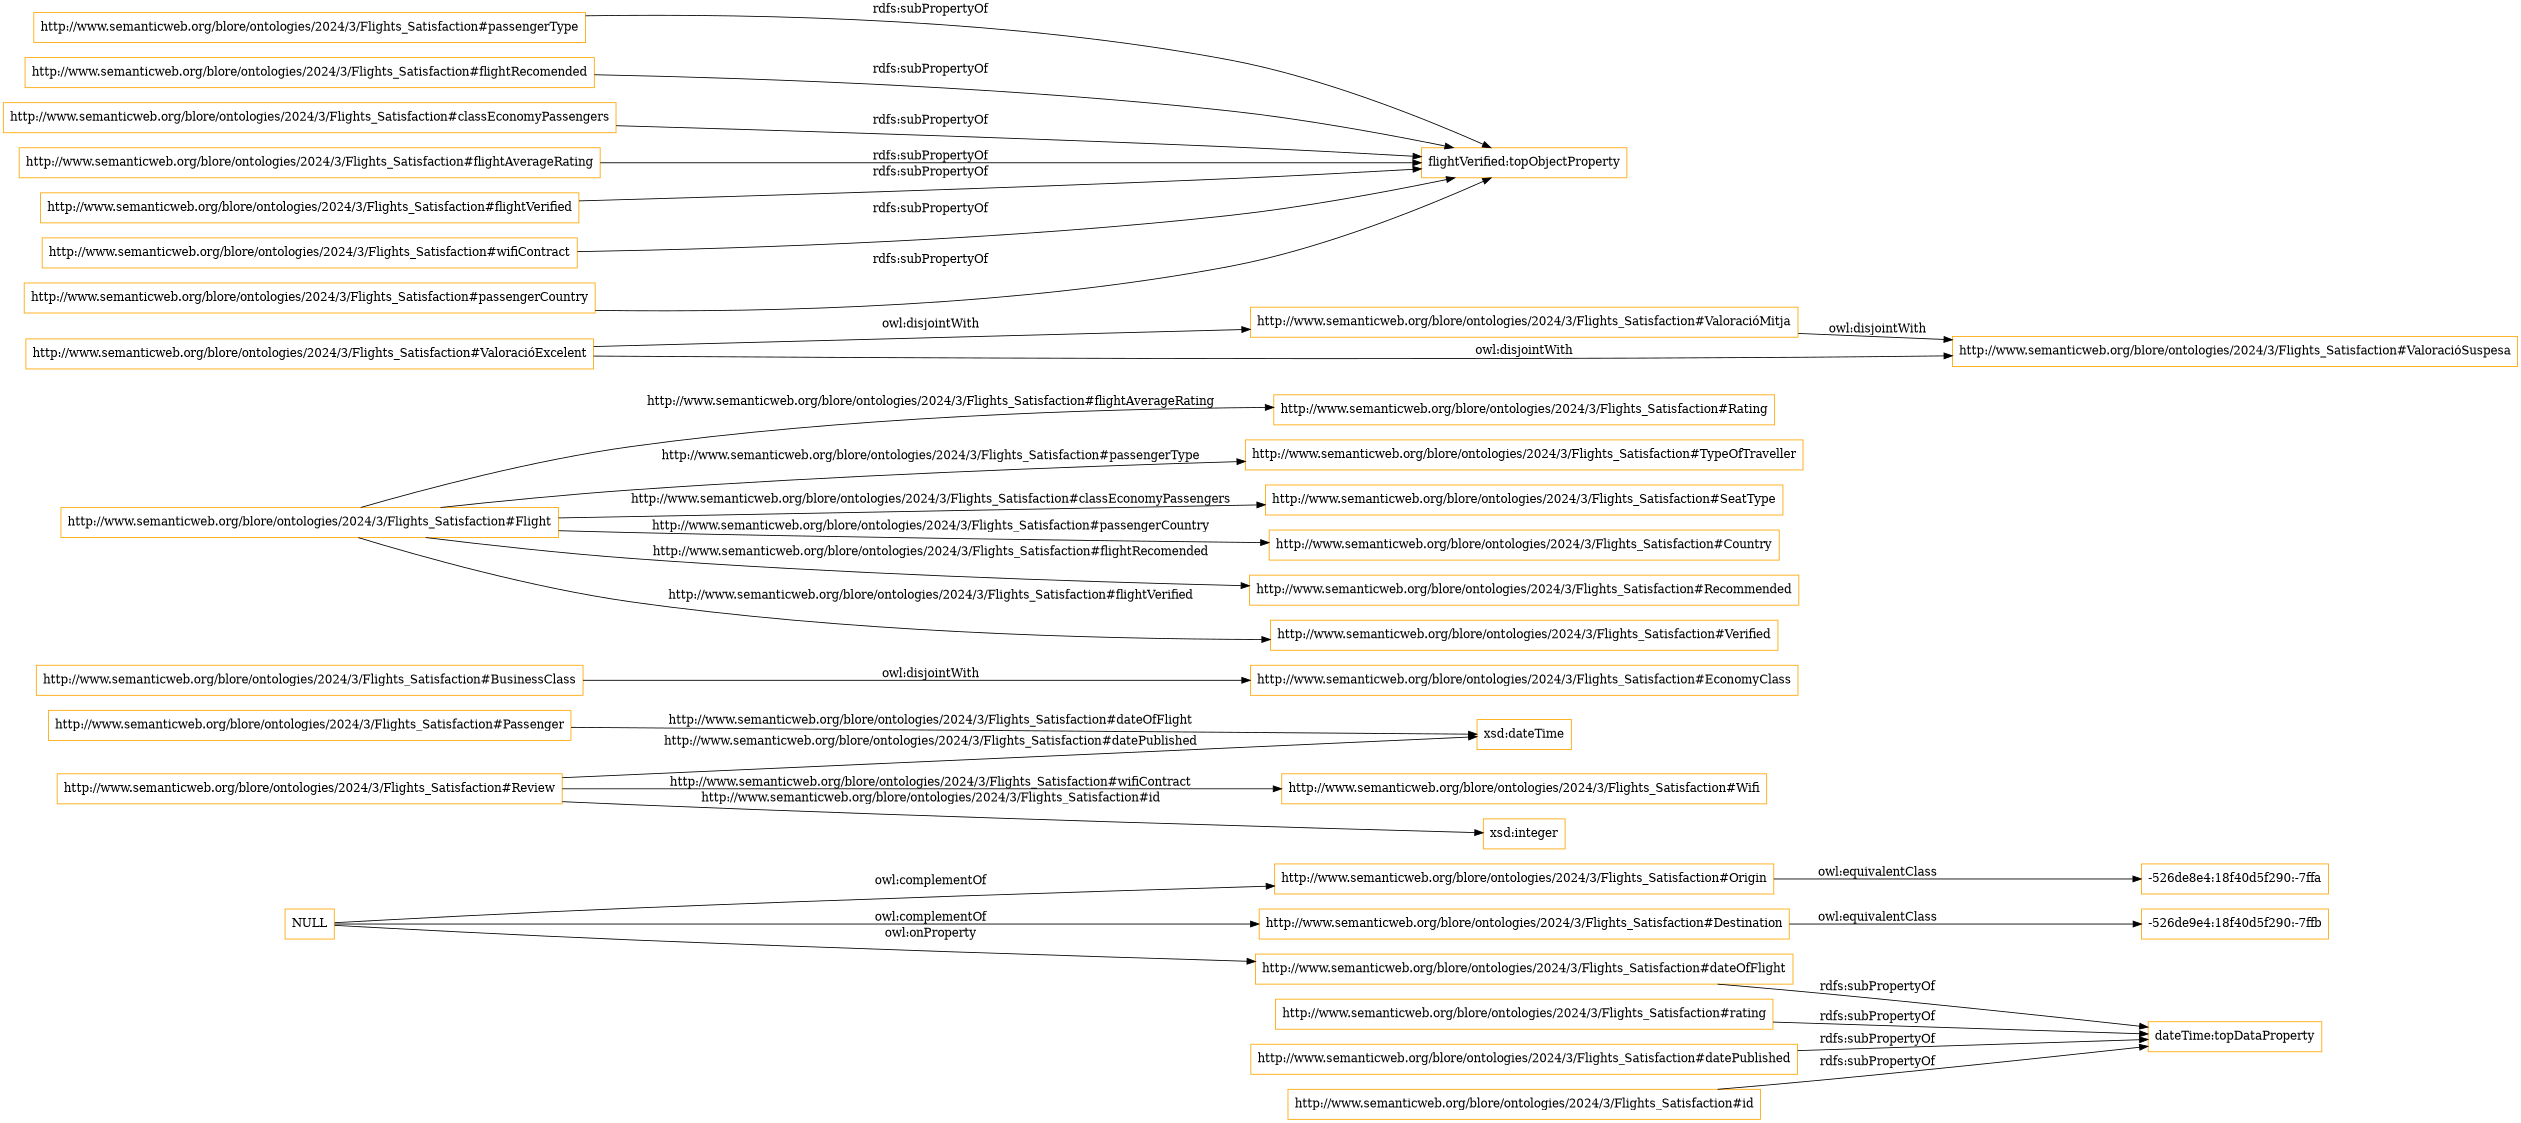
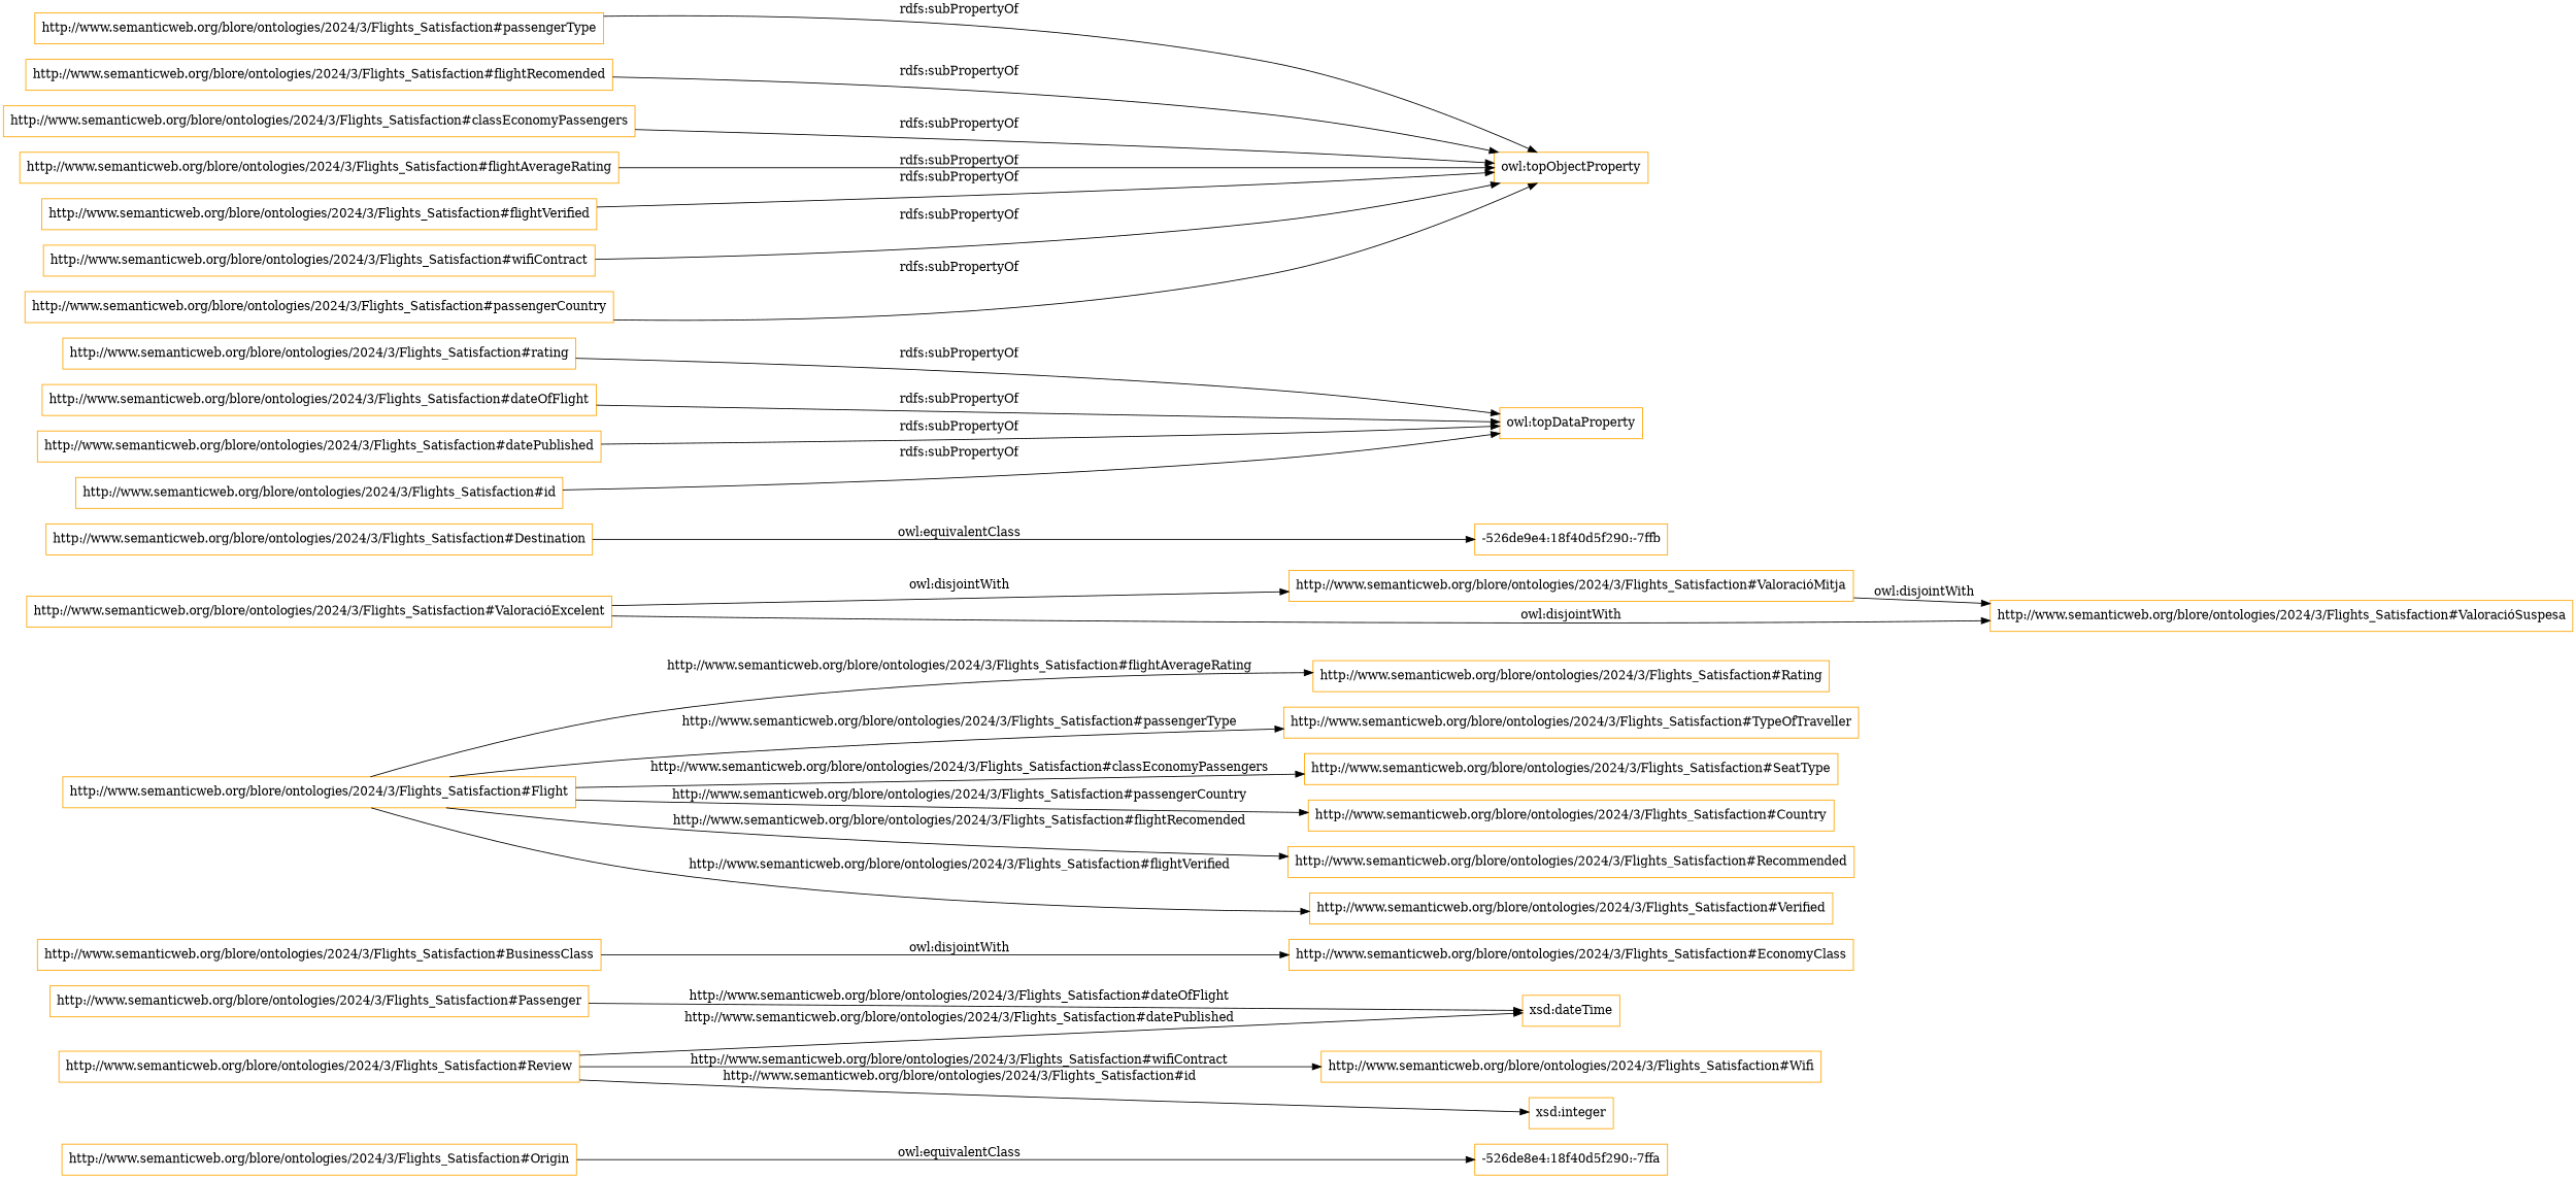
  digraph {
    rankdir=LR
    node [color=orange shape=rectangle]
    "http://www.semanticweb.org/blore/ontologies/2024/3/Flights_Satisfaction#Origin"
    "-526de8e4:18f40d5f290:-7ffa"
    "http://www.semanticweb.org/blore/ontologies/2024/3/Flights_Satisfaction#Passenger"
    "xsd:dateTime"
    "http://www.semanticweb.org/blore/ontologies/2024/3/Flights_Satisfaction#BusinessClass"
    "http://www.semanticweb.org/blore/ontologies/2024/3/Flights_Satisfaction#EconomyClass"
    "http://www.semanticweb.org/blore/ontologies/2024/3/Flights_Satisfaction#Flight"
    "http://www.semanticweb.org/blore/ontologies/2024/3/Flights_Satisfaction#Rating"
    "http://www.semanticweb.org/blore/ontologies/2024/3/Flights_Satisfaction#TypeOfTraveller"
    "http://www.semanticweb.org/blore/ontologies/2024/3/Flights_Satisfaction#SeatType"
    "http://www.semanticweb.org/blore/ontologies/2024/3/Flights_Satisfaction#Country"
    "http://www.semanticweb.org/blore/ontologies/2024/3/Flights_Satisfaction#Recommended"
    "http://www.semanticweb.org/blore/ontologies/2024/3/Flights_Satisfaction#Verified"
    "http://www.semanticweb.org/blore/ontologies/2024/3/Flights_Satisfaction#Review"
    "http://www.semanticweb.org/blore/ontologies/2024/3/Flights_Satisfaction#Wifi"
    "xsd:integer"
    "http://www.semanticweb.org/blore/ontologies/2024/3/Flights_Satisfaction#ValoracióMitja"
    "http://www.semanticweb.org/blore/ontologies/2024/3/Flights_Satisfaction#ValoracióSuspesa"
    "http://www.semanticweb.org/blore/ontologies/2024/3/Flights_Satisfaction#ValoracióExcelent"
    n20 [label="-526de9e4:18f40d5f290:-7ffb"]
    "http://www.semanticweb.org/blore/ontologies/2024/3/Flights_Satisfaction#Destination"
    "http://www.semanticweb.org/blore/ontologies/2024/3/Flights_Satisfaction#rating"
-   "owl:topDataProperty" [label="dateTime:topDataProperty"]
-   NULL
+   "owl:topDataProperty"
    "http://www.semanticweb.org/blore/ontologies/2024/3/Flights_Satisfaction#dateOfFlight"
    "http://www.semanticweb.org/blore/ontologies/2024/3/Flights_Satisfaction#passengerType"
-   "owl:topObjectProperty" [label="flightVerified:topObjectProperty"]
+   "owl:topObjectProperty"
    "http://www.semanticweb.org/blore/ontologies/2024/3/Flights_Satisfaction#datePublished"
    "http://www.semanticweb.org/blore/ontologies/2024/3/Flights_Satisfaction#flightRecomended"
    "http://www.semanticweb.org/blore/ontologies/2024/3/Flights_Satisfaction#id"
    "http://www.semanticweb.org/blore/ontologies/2024/3/Flights_Satisfaction#classEconomyPassengers"
    "http://www.semanticweb.org/blore/ontologies/2024/3/Flights_Satisfaction#flightAverageRating"
    "http://www.semanticweb.org/blore/ontologies/2024/3/Flights_Satisfaction#flightVerified"
    "http://www.semanticweb.org/blore/ontologies/2024/3/Flights_Satisfaction#wifiContract"
    "http://www.semanticweb.org/blore/ontologies/2024/3/Flights_Satisfaction#passengerCountry"
    "http://www.semanticweb.org/blore/ontologies/2024/3/Flights_Satisfaction#Origin" -> "-526de8e4:18f40d5f290:-7ffa" [label="owl:equivalentClass"]
    "http://www.semanticweb.org/blore/ontologies/2024/3/Flights_Satisfaction#Passenger" -> "xsd:dateTime" [label="http://www.semanticweb.org/blore/ontologies/2024/3/Flights_Satisfaction#dateOfFlight"]
    "http://www.semanticweb.org/blore/ontologies/2024/3/Flights_Satisfaction#BusinessClass" -> "http://www.semanticweb.org/blore/ontologies/2024/3/Flights_Satisfaction#EconomyClass" [label="owl:disjointWith"]
    "http://www.semanticweb.org/blore/ontologies/2024/3/Flights_Satisfaction#Flight" -> "http://www.semanticweb.org/blore/ontologies/2024/3/Flights_Satisfaction#Rating" [label="http://www.semanticweb.org/blore/ontologies/2024/3/Flights_Satisfaction#flightAverageRating"]
    "http://www.semanticweb.org/blore/ontologies/2024/3/Flights_Satisfaction#Flight" -> "http://www.semanticweb.org/blore/ontologies/2024/3/Flights_Satisfaction#TypeOfTraveller" [label="http://www.semanticweb.org/blore/ontologies/2024/3/Flights_Satisfaction#passengerType"]
    "http://www.semanticweb.org/blore/ontologies/2024/3/Flights_Satisfaction#Flight" -> "http://www.semanticweb.org/blore/ontologies/2024/3/Flights_Satisfaction#SeatType" [label="http://www.semanticweb.org/blore/ontologies/2024/3/Flights_Satisfaction#classEconomyPassengers"]
    "http://www.semanticweb.org/blore/ontologies/2024/3/Flights_Satisfaction#Flight" -> "http://www.semanticweb.org/blore/ontologies/2024/3/Flights_Satisfaction#Country" [label="http://www.semanticweb.org/blore/ontologies/2024/3/Flights_Satisfaction#passengerCountry"]
    "http://www.semanticweb.org/blore/ontologies/2024/3/Flights_Satisfaction#Flight" -> "http://www.semanticweb.org/blore/ontologies/2024/3/Flights_Satisfaction#Recommended" [label="http://www.semanticweb.org/blore/ontologies/2024/3/Flights_Satisfaction#flightRecomended"]
    "http://www.semanticweb.org/blore/ontologies/2024/3/Flights_Satisfaction#Flight" -> "http://www.semanticweb.org/blore/ontologies/2024/3/Flights_Satisfaction#Verified" [label="http://www.semanticweb.org/blore/ontologies/2024/3/Flights_Satisfaction#flightVerified"]
    "http://www.semanticweb.org/blore/ontologies/2024/3/Flights_Satisfaction#Review" -> "xsd:dateTime" [label="http://www.semanticweb.org/blore/ontologies/2024/3/Flights_Satisfaction#datePublished"]
    "http://www.semanticweb.org/blore/ontologies/2024/3/Flights_Satisfaction#Review" -> "http://www.semanticweb.org/blore/ontologies/2024/3/Flights_Satisfaction#Wifi" [label="http://www.semanticweb.org/blore/ontologies/2024/3/Flights_Satisfaction#wifiContract"]
    "http://www.semanticweb.org/blore/ontologies/2024/3/Flights_Satisfaction#Review" -> "xsd:integer" [label="http://www.semanticweb.org/blore/ontologies/2024/3/Flights_Satisfaction#id"]
    "http://www.semanticweb.org/blore/ontologies/2024/3/Flights_Satisfaction#ValoracióMitja" -> "http://www.semanticweb.org/blore/ontologies/2024/3/Flights_Satisfaction#ValoracióSuspesa" [label="owl:disjointWith"]
    "http://www.semanticweb.org/blore/ontologies/2024/3/Flights_Satisfaction#ValoracióExcelent" -> "http://www.semanticweb.org/blore/ontologies/2024/3/Flights_Satisfaction#ValoracióMitja" [label="owl:disjointWith"]
    "http://www.semanticweb.org/blore/ontologies/2024/3/Flights_Satisfaction#ValoracióExcelent" -> "http://www.semanticweb.org/blore/ontologies/2024/3/Flights_Satisfaction#ValoracióSuspesa" [label="owl:disjointWith"]
    "http://www.semanticweb.org/blore/ontologies/2024/3/Flights_Satisfaction#Destination" -> n20 [label="owl:equivalentClass"]
    "http://www.semanticweb.org/blore/ontologies/2024/3/Flights_Satisfaction#rating" -> "owl:topDataProperty" [label="rdfs:subPropertyOf"]
-   NULL -> "http://www.semanticweb.org/blore/ontologies/2024/3/Flights_Satisfaction#Origin" [label="owl:complementOf"]
-   NULL -> "http://www.semanticweb.org/blore/ontologies/2024/3/Flights_Satisfaction#Destination" [label="owl:complementOf"]
-   NULL -> "http://www.semanticweb.org/blore/ontologies/2024/3/Flights_Satisfaction#dateOfFlight" [label="owl:onProperty"]
    "http://www.semanticweb.org/blore/ontologies/2024/3/Flights_Satisfaction#dateOfFlight" -> "owl:topDataProperty" [label="rdfs:subPropertyOf"]
    "http://www.semanticweb.org/blore/ontologies/2024/3/Flights_Satisfaction#passengerType" -> "owl:topObjectProperty" [label="rdfs:subPropertyOf"]
    "http://www.semanticweb.org/blore/ontologies/2024/3/Flights_Satisfaction#datePublished" -> "owl:topDataProperty" [label="rdfs:subPropertyOf"]
    "http://www.semanticweb.org/blore/ontologies/2024/3/Flights_Satisfaction#flightRecomended" -> "owl:topObjectProperty" [label="rdfs:subPropertyOf"]
    "http://www.semanticweb.org/blore/ontologies/2024/3/Flights_Satisfaction#id" -> "owl:topDataProperty" [label="rdfs:subPropertyOf"]
    "http://www.semanticweb.org/blore/ontologies/2024/3/Flights_Satisfaction#classEconomyPassengers" -> "owl:topObjectProperty" [label="rdfs:subPropertyOf"]
    "http://www.semanticweb.org/blore/ontologies/2024/3/Flights_Satisfaction#flightAverageRating" -> "owl:topObjectProperty" [label="rdfs:subPropertyOf"]
    "http://www.semanticweb.org/blore/ontologies/2024/3/Flights_Satisfaction#flightVerified" -> "owl:topObjectProperty" [label="rdfs:subPropertyOf"]
    "http://www.semanticweb.org/blore/ontologies/2024/3/Flights_Satisfaction#wifiContract" -> "owl:topObjectProperty" [label="rdfs:subPropertyOf"]
    "http://www.semanticweb.org/blore/ontologies/2024/3/Flights_Satisfaction#passengerCountry" -> "owl:topObjectProperty" [label="rdfs:subPropertyOf"]
  }
